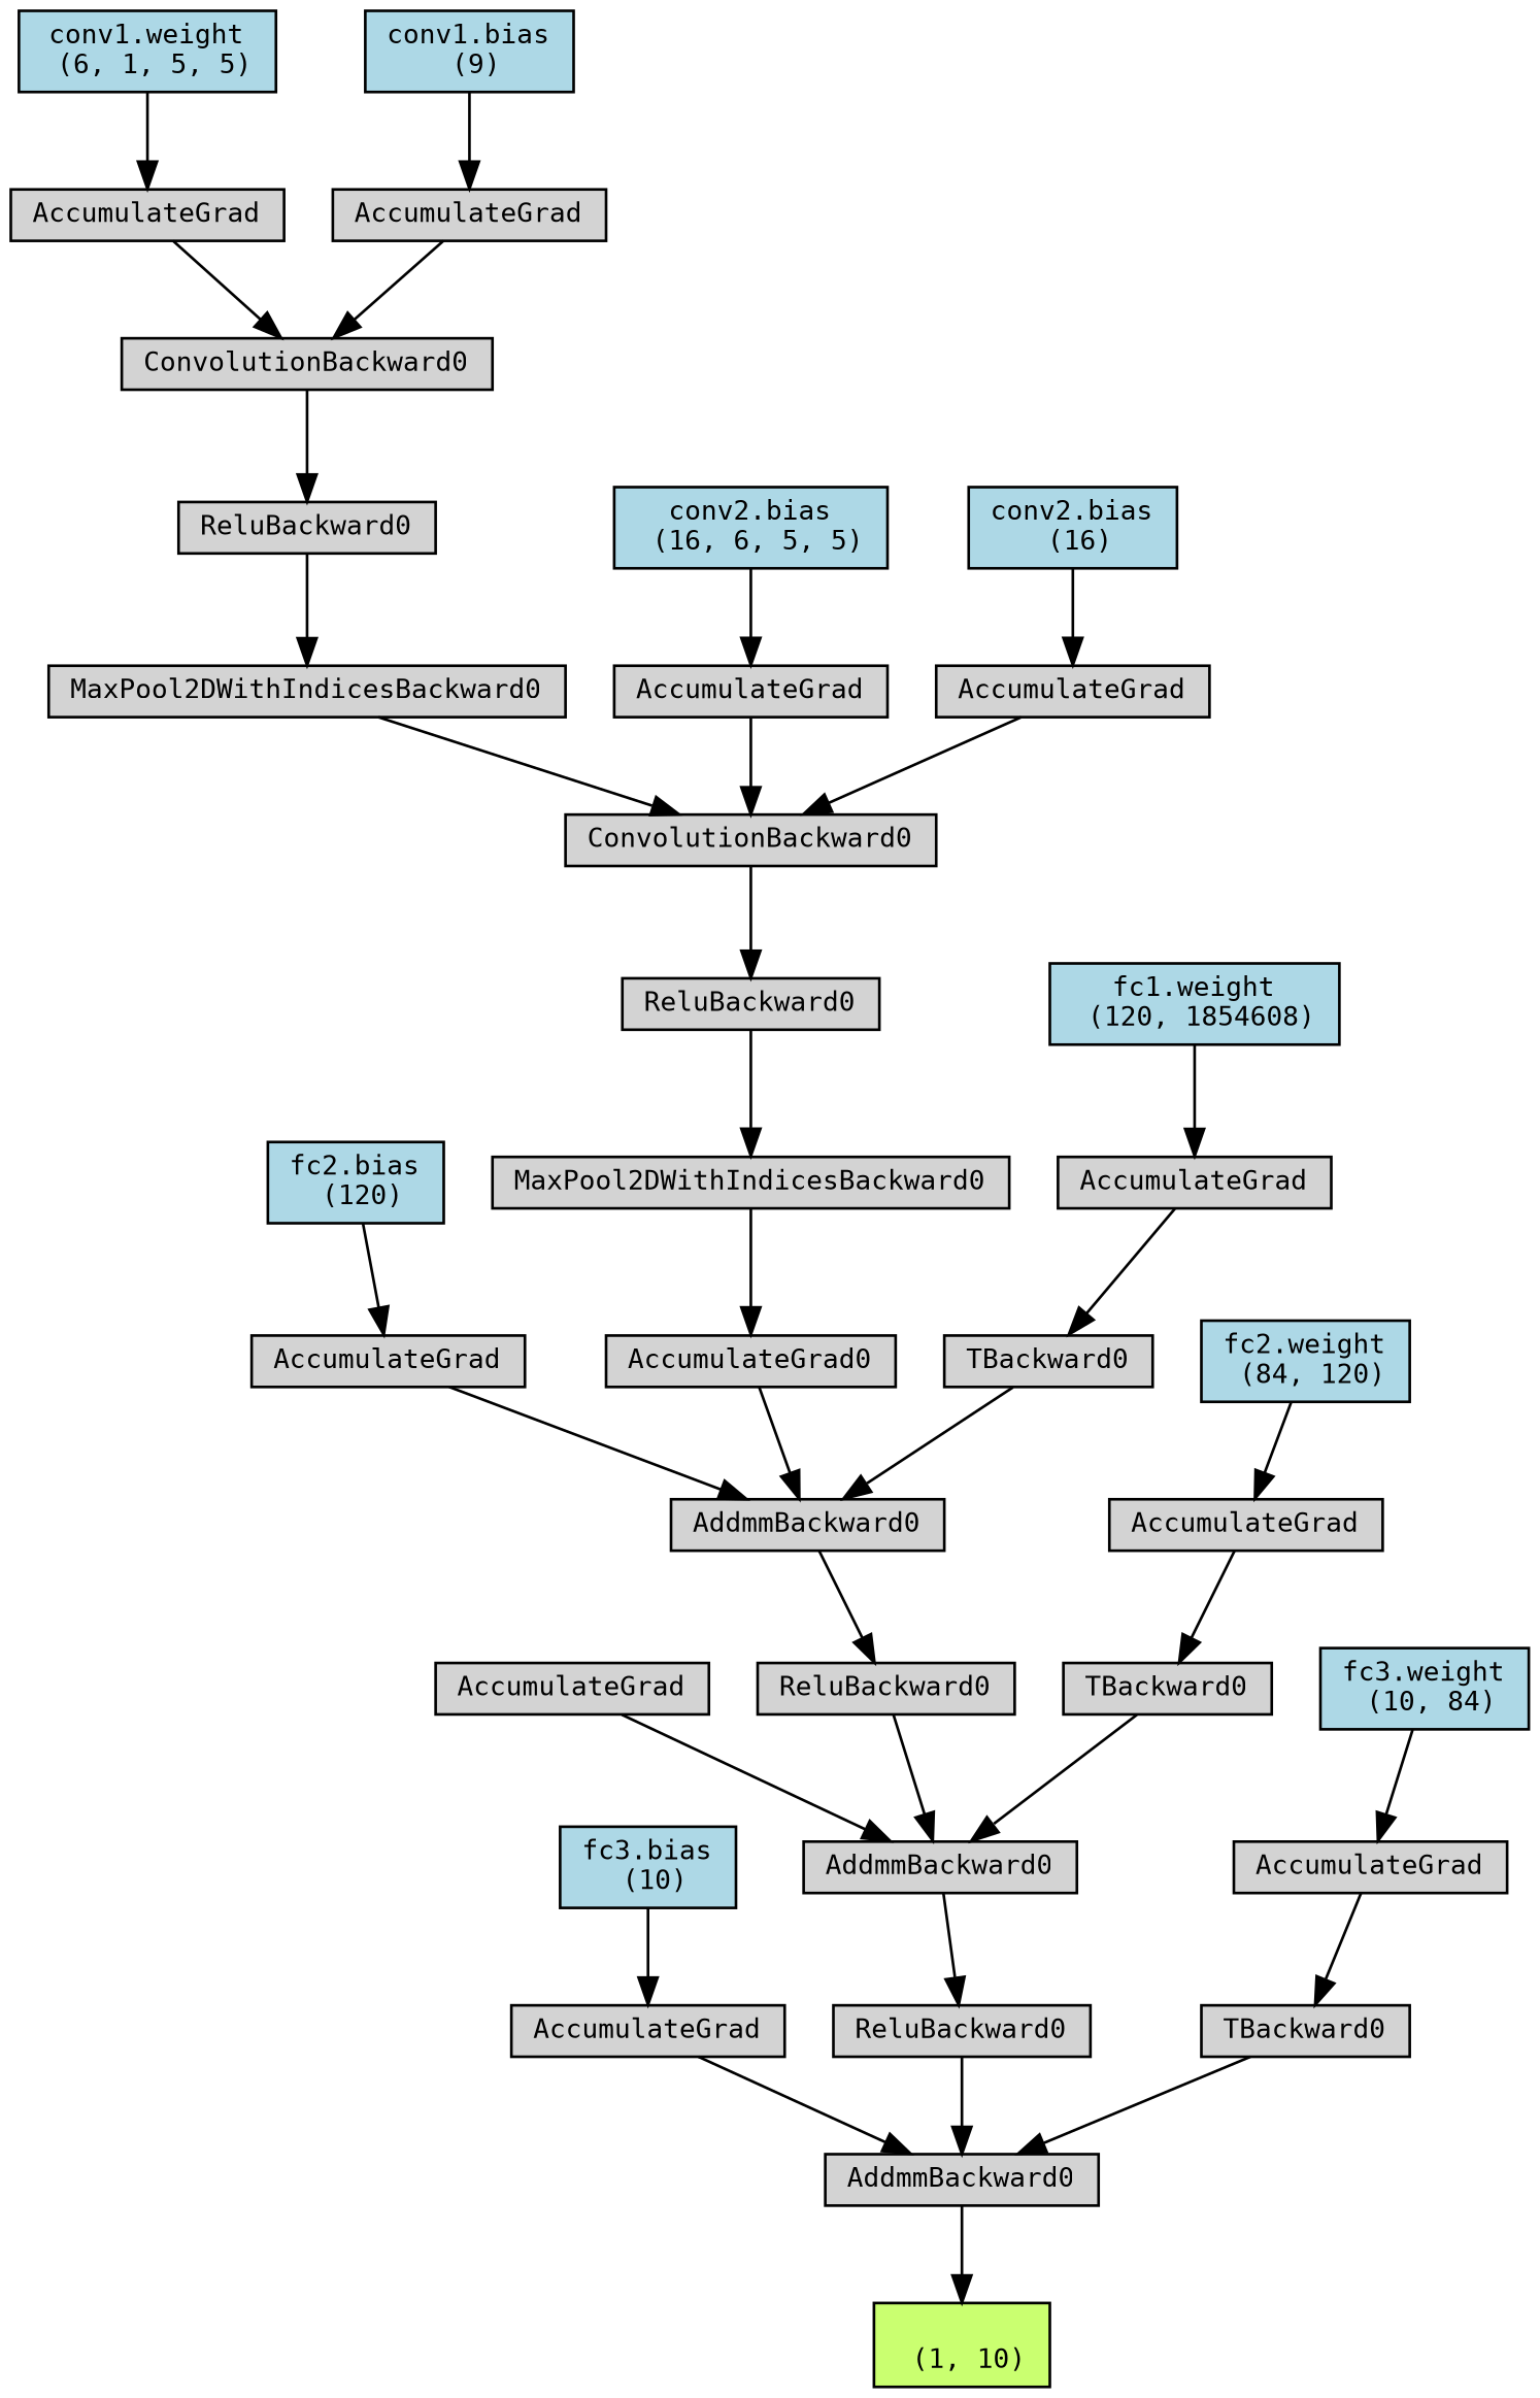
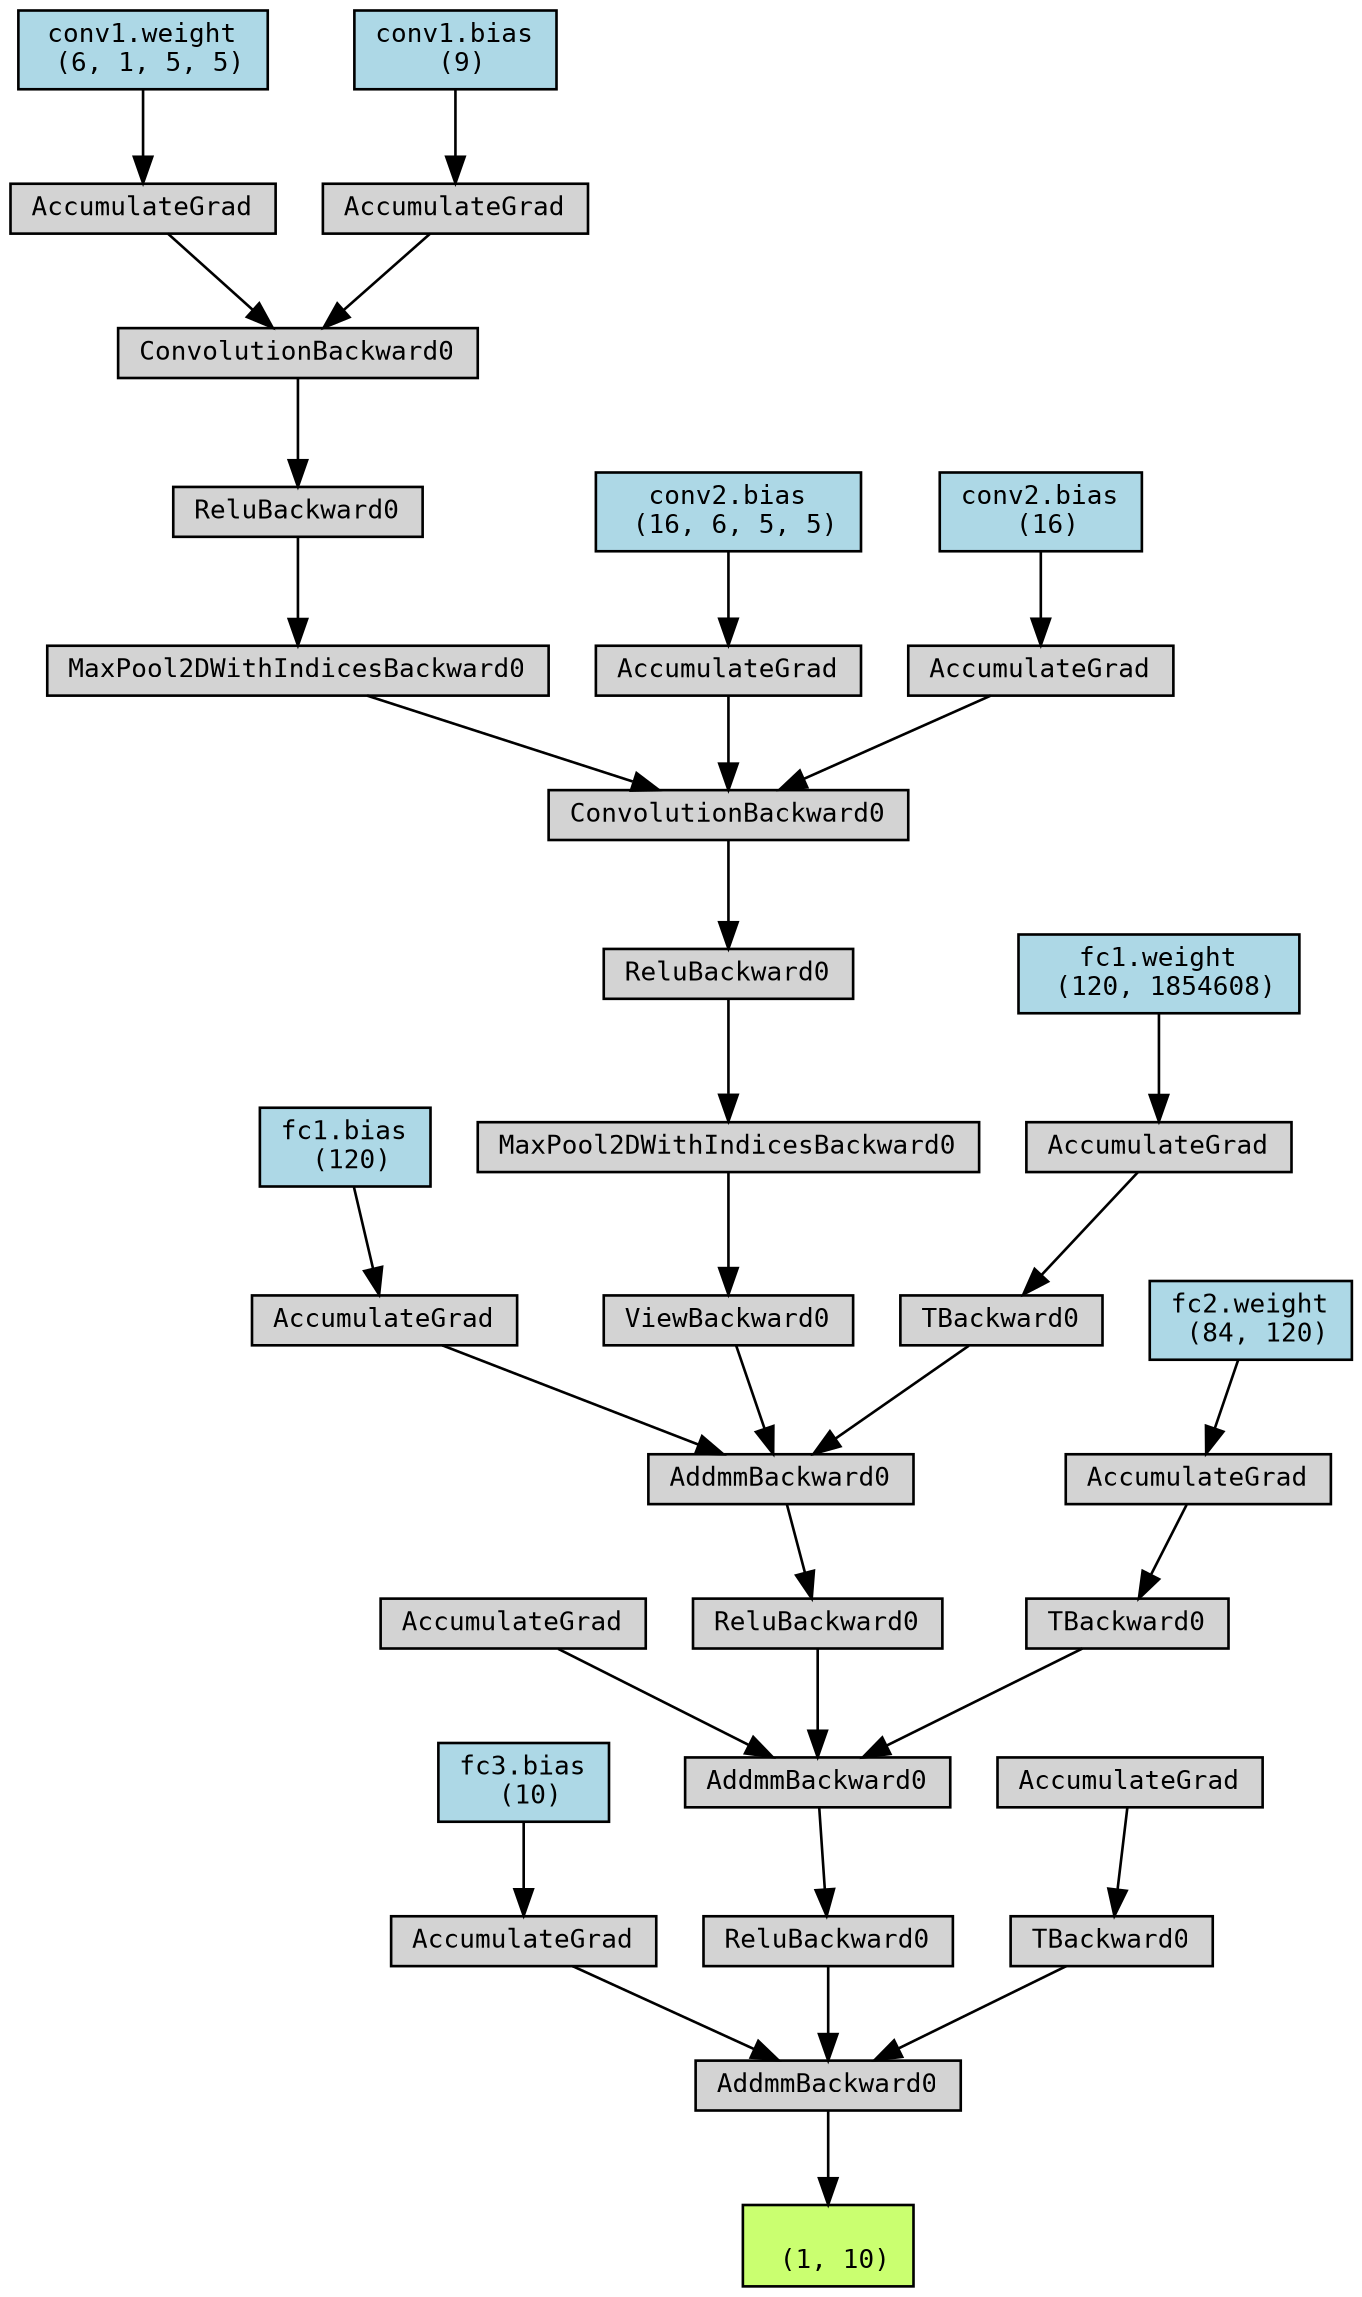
  digraph {
    node [align=left fontname=monospace fontsize=10 ranksep=0.1 shape=box style=filled]
    n1 [fillcolor=darkolivegreen1 height=0.2 label="\n (1, 10)"]
    n2 [height=0.2 label=AddmmBackward0]
    n3 [height=0.2 label=AccumulateGrad]
    n4 [fillcolor=lightblue height=0.2 label="fc3.bias\n (10)"]
    n5 [height=0.2 label=ReluBackward0]
    n6 [height=0.2 label=AddmmBackward0]
    n7 [height=0.2 label=AccumulateGrad]
    n8 [height=0.2 label=ReluBackward0]
    n9 [height=0.2 label=AddmmBackward0]
    n10 [height=0.2 label=AccumulateGrad]
-   n11 [fillcolor=lightblue height=0.2 label="fc2.bias\n (120)"]
-   n12 [height=0.2 label=AccumulateGrad0]
+   n11 [fillcolor=lightblue height=0.2 label="fc1.bias\n (120)"]
+   n12 [height=0.2 label=ViewBackward0]
    n13 [height=0.2 label=MaxPool2DWithIndicesBackward0]
    n14 [height=0.2 label=ReluBackward0]
    n15 [height=0.2 label=ConvolutionBackward0]
    n16 [height=0.2 label=MaxPool2DWithIndicesBackward0]
    n17 [height=0.2 label=ReluBackward0]
    n18 [height=0.2 label=ConvolutionBackward0]
    n19 [height=0.2 label=AccumulateGrad]
    n20 [fillcolor=lightblue height=0.2 label="conv1.weight\n (6, 1, 5, 5)"]
    n21 [height=0.2 label=AccumulateGrad]
    n22 [fillcolor=lightblue height=0.2 label="conv1.bias\n (9)"]
    n23 [height=0.2 label=AccumulateGrad]
    n24 [fillcolor=lightblue height=0.2 label="conv2.bias\n (16, 6, 5, 5)"]
    n25 [height=0.2 label=AccumulateGrad]
    n26 [fillcolor=lightblue height=0.2 label="conv2.bias\n (16)"]
    n27 [height=0.2 label=TBackward0]
    n28 [height=0.2 label=AccumulateGrad]
    n29 [fillcolor=lightblue height=0.2 label="fc1.weight\n (120, 1854608)"]
    n30 [height=0.2 label=TBackward0]
    n31 [height=0.2 label=AccumulateGrad]
    n32 [fillcolor=lightblue height=0.2 label="fc2.weight\n (84, 120)"]
    n33 [height=0.2 label=TBackward0]
    n34 [height=0.2 label=AccumulateGrad]
-   n35 [fillcolor=lightblue height=0.2 label="fc3.weight\n (10, 84)"]
    n2 -> n1
    n3 -> n2
    n4 -> n3
    n5 -> n2
    n6 -> n5
    n7 -> n6
    n8 -> n6
    n9 -> n8
    n10 -> n9
    n11 -> n10
    n12 -> n9
    n13 -> n12
    n14 -> n13
    n15 -> n14
    n16 -> n15
    n17 -> n16
    n18 -> n17
    n19 -> n18
    n20 -> n19
    n21 -> n18
    n22 -> n21
    n23 -> n15
    n24 -> n23
    n25 -> n15
    n26 -> n25
    n27 -> n9
    n28 -> n27
    n29 -> n28
    n30 -> n6
    n31 -> n30
    n32 -> n31
    n33 -> n2
    n34 -> n33
-   n35 -> n34
  }
